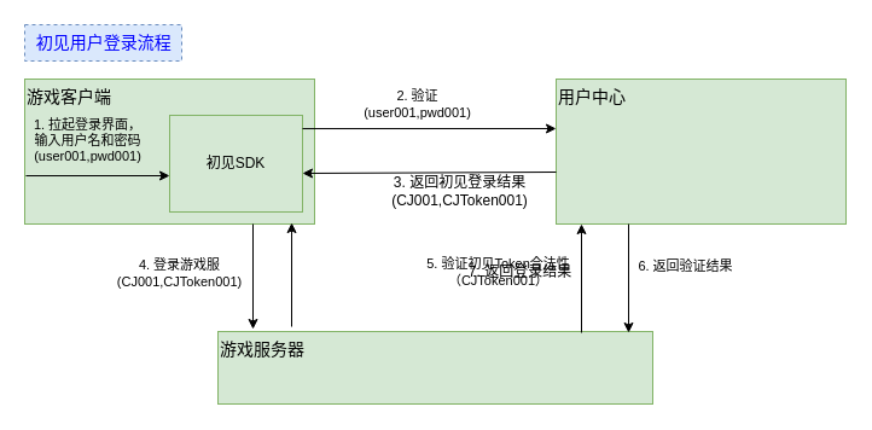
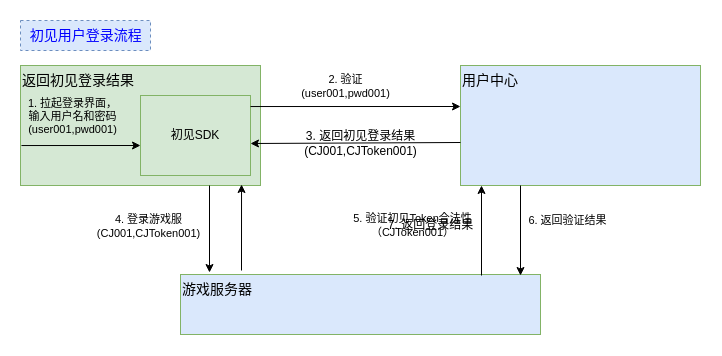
  <mxCell id="0" />
  <mxCell id="1" parent="0" />
- <mxCell id="2" value="&lt;font style=&quot;font-size: 14px&quot;&gt;游戏客户端&lt;/font&gt;" style="rounded=0;whiteSpace=wrap;html=1;align=left;verticalAlign=top;fillColor=#d5e8d4;strokeColor=#82b366;" vertex="1" parent="1"><mxGeometry x="20" y="65" width="240" height="120" as="geometry" /></mxCell>
+ <mxCell id="2" value="&lt;font style=&quot;font-size: 14px&quot;&gt;返回初见登录结果&lt;/font&gt;" style="rounded=0;whiteSpace=wrap;html=1;align=left;verticalAlign=top;fillColor=#d5e8d4;strokeColor=#82b366;" vertex="1" parent="1"><mxGeometry x="20" y="65" width="240" height="120" as="geometry" /></mxCell>
  <mxCell id="3" value="初见SDK" style="rounded=0;whiteSpace=wrap;html=1;align=center;fillColor=#d5e8d4;strokeColor=#82b366;" vertex="1" parent="1"><mxGeometry x="140" y="95" width="110" height="80" as="geometry" /></mxCell>
- <mxCell id="4" value="&lt;font style=&quot;font-size: 14px&quot;&gt;用户中心&lt;/font&gt;" style="rounded=0;whiteSpace=wrap;html=1;align=left;verticalAlign=top;fillColor=#d5e8d4;strokeColor=#82b366;" vertex="1" parent="1"><mxGeometry x="460" y="65" width="240" height="120" as="geometry" /></mxCell>
- <mxCell id="5" value="&lt;font style=&quot;font-size: 14px&quot;&gt;游戏服务器&lt;/font&gt;" style="rounded=0;whiteSpace=wrap;html=1;align=left;verticalAlign=top;fillColor=#d5e8d4;strokeColor=#82b366;" vertex="1" parent="1"><mxGeometry x="180" y="274" width="360" height="60" as="geometry" /></mxCell>
+ <mxCell id="4" value="&lt;font style=&quot;font-size: 14px&quot;&gt;用户中心&lt;/font&gt;" style="rounded=0;whiteSpace=wrap;html=1;align=left;verticalAlign=top;fillColor=#dae8fc;strokeColor=#82b366;" vertex="1" parent="1"><mxGeometry x="460" y="65" width="240" height="120" as="geometry" /></mxCell>
+ <mxCell id="5" value="&lt;font style=&quot;font-size: 14px&quot;&gt;游戏服务器&lt;/font&gt;" style="rounded=0;whiteSpace=wrap;html=1;align=left;verticalAlign=top;fillColor=#dae8fc;strokeColor=#82b366;" vertex="1" parent="1"><mxGeometry x="180" y="274" width="360" height="60" as="geometry" /></mxCell>
  <mxCell id="6" value="" style="endArrow=classic;html=1;entryX=0;entryY=0.5;entryDx=0;entryDy=0;exitX=1;exitY=0.138;exitDx=0;exitDy=0;exitPerimeter=0;" edge="1" parent="1" source="3"><mxGeometry width="50" height="50" relative="1" as="geometry"><mxPoint x="260" y="106" as="sourcePoint" /><mxPoint x="460" y="106" as="targetPoint" /></mxGeometry></mxCell>
  <mxCell id="7" value="2. 验证&lt;br&gt;(user001,pwd001)" style="edgeLabel;html=1;align=center;verticalAlign=middle;resizable=0;points=[];labelBackgroundColor=none;" vertex="1" connectable="0" parent="6"><mxGeometry x="-0.13" y="-3" relative="1" as="geometry"><mxPoint x="3" y="-24" as="offset" /></mxGeometry></mxCell>
  <mxCell id="8" value="" style="endArrow=classic;html=1;exitX=0;exitY=0.5;exitDx=0;exitDy=0;" edge="1" parent="1"><mxGeometry width="50" height="50" relative="1" as="geometry"><mxPoint x="460" y="142" as="sourcePoint" /><mxPoint x="250" y="143" as="targetPoint" /></mxGeometry></mxCell>
- <mxCell id="9" value="3. 返回初见登录结果&lt;br&gt;(CJ001,CJToken001)" style="text;html=1;align=center;verticalAlign=middle;resizable=0;points=[];autosize=1;" vertex="1" parent="1"><mxGeometry x="315" y="143" width="130" height="30" as="geometry" /></mxCell>
+ <mxCell id="9" value="3. 返回初见登录结果&lt;br&gt;(CJ001,CJToken001)" style="text;html=1;align=center;verticalAlign=middle;resizable=0;points=[];autosize=1;" vertex="1" parent="1"><mxGeometry x="295" y="128" width="130" height="30" as="geometry" /></mxCell>
  <mxCell id="10" value="" style="endArrow=classic;html=1;labelBackgroundColor=none;jumpStyle=none;exitX=0.004;exitY=0.667;exitDx=0;exitDy=0;exitPerimeter=0;" edge="1" parent="1" source="2"><mxGeometry width="50" height="50" relative="1" as="geometry"><mxPoint x="50" y="145" as="sourcePoint" /><mxPoint x="140" y="145" as="targetPoint" /></mxGeometry></mxCell>
  <mxCell id="11" value="1. 拉起登录界面，&lt;br&gt;输入用户名和密码&lt;br&gt;(user001,pwd001)" style="edgeLabel;html=1;align=center;verticalAlign=middle;resizable=0;points=[];labelBackgroundColor=none;" vertex="1" connectable="0" parent="10"><mxGeometry x="-0.233" y="1" relative="1" as="geometry"><mxPoint x="5" y="-29" as="offset" /></mxGeometry></mxCell>
  <mxCell id="12" value="" style="endArrow=classic;html=1;labelBackgroundColor=none;" edge="1" parent="1"><mxGeometry width="50" height="50" relative="1" as="geometry"><mxPoint x="209" y="185" as="sourcePoint" /><mxPoint x="209" y="272" as="targetPoint" /></mxGeometry></mxCell>
  <mxCell id="13" value="4. 登录游戏服&lt;br&gt;(CJ001,CJToken001)" style="edgeLabel;html=1;align=center;verticalAlign=middle;resizable=0;points=[];labelBackgroundColor=none;" vertex="1" connectable="0" parent="12"><mxGeometry x="-0.287" y="4" relative="1" as="geometry"><mxPoint x="-66" y="9" as="offset" /></mxGeometry></mxCell>
  <mxCell id="14" value="" style="endArrow=classic;html=1;labelBackgroundColor=none;" edge="1" parent="1"><mxGeometry width="50" height="50" relative="1" as="geometry"><mxPoint x="481" y="275" as="sourcePoint" /><mxPoint x="481" y="185" as="targetPoint" /></mxGeometry></mxCell>
  <mxCell id="15" value="5. 验证初见Token合法性&lt;br&gt;（CJToken001）" style="edgeLabel;html=1;align=center;verticalAlign=middle;resizable=0;points=[];labelBackgroundColor=none;" vertex="1" connectable="0" parent="14"><mxGeometry x="0.244" y="1" relative="1" as="geometry"><mxPoint x="-68.61" y="5.99" as="offset" /></mxGeometry></mxCell>
  <mxCell id="16" value="" style="endArrow=classic;html=1;labelBackgroundColor=none;exitX=0.25;exitY=1;exitDx=0;exitDy=0;" edge="1" parent="1" source="4"><mxGeometry width="50" height="50" relative="1" as="geometry"><mxPoint x="600" y="274" as="sourcePoint" /><mxPoint x="520" y="275" as="targetPoint" /></mxGeometry></mxCell>
  <mxCell id="17" value="6. 返回验证结果" style="edgeLabel;html=1;align=center;verticalAlign=middle;resizable=0;points=[];labelBackgroundColor=none;" vertex="1" connectable="0" parent="16"><mxGeometry x="-0.244" y="5" relative="1" as="geometry"><mxPoint x="41" as="offset" /></mxGeometry></mxCell>
  <mxCell id="18" value="" style="endArrow=classic;html=1;labelBackgroundColor=none;entryX=0.871;entryY=1.025;entryDx=0;entryDy=0;entryPerimeter=0;" edge="1" parent="1"><mxGeometry width="50" height="50" relative="1" as="geometry"><mxPoint x="241" y="270" as="sourcePoint" /><mxPoint x="241.04" y="184" as="targetPoint" /></mxGeometry></mxCell>
  <mxCell id="19" value="7. 返回登录结果" style="text;html=1;align=center;verticalAlign=middle;resizable=0;points=[];autosize=1;" vertex="1" parent="1"><mxGeometry x="380" y="215" width="100" height="20" as="geometry" /></mxCell>
  <mxCell id="20" value="&lt;font color=&quot;#0000ff&quot; style=&quot;font-size: 14px&quot;&gt;&amp;nbsp; 初见用户登录流程&lt;/font&gt;" style="rounded=0;whiteSpace=wrap;html=1;labelBackgroundColor=none;align=left;fillColor=#dae8fc;strokeColor=#6c8ebf;dashed=1;" vertex="1" parent="1"><mxGeometry x="20" y="20" width="130" height="30" as="geometry" /></mxCell>
